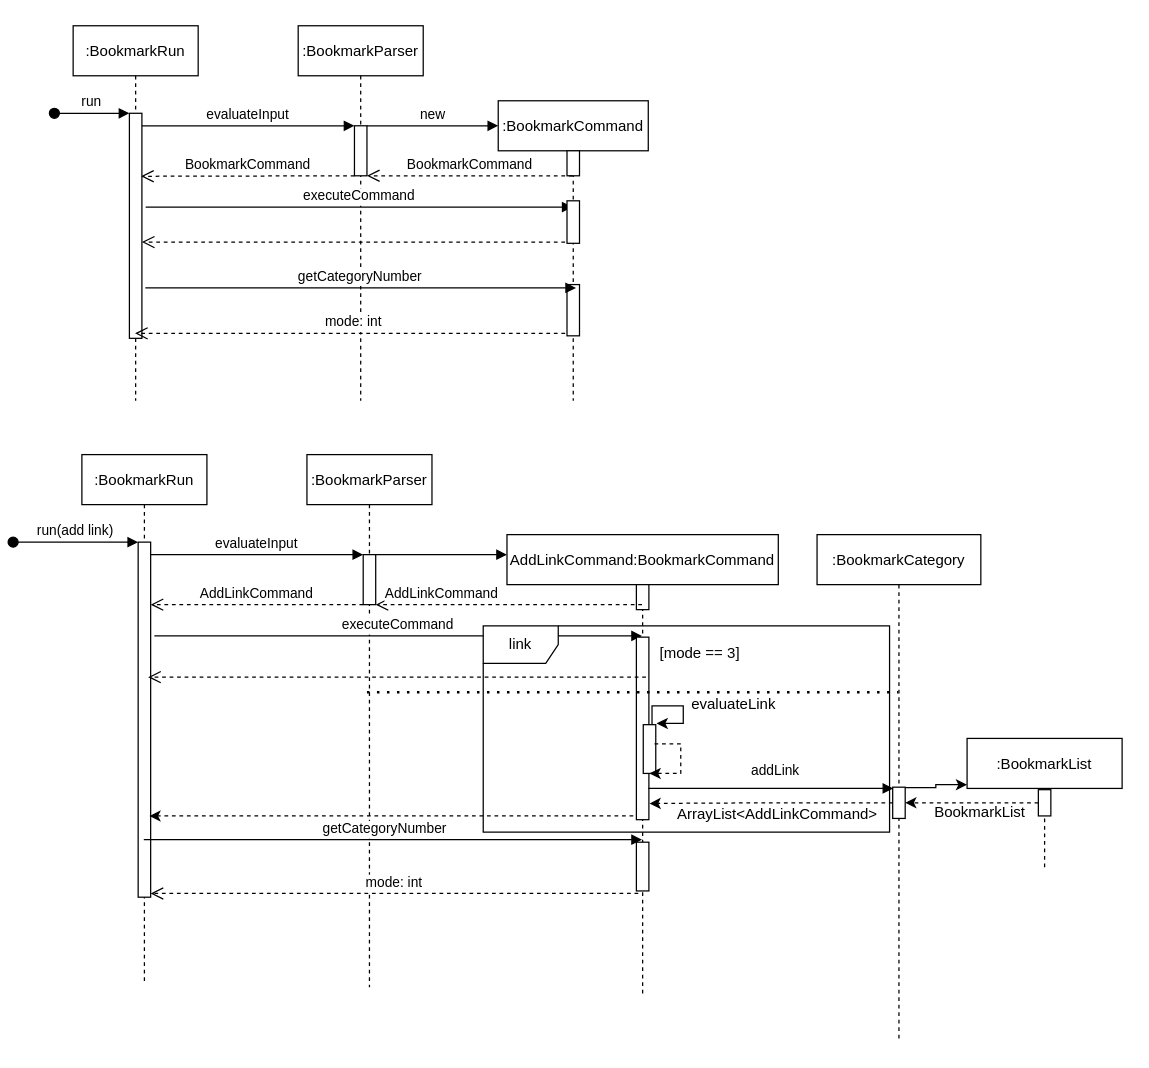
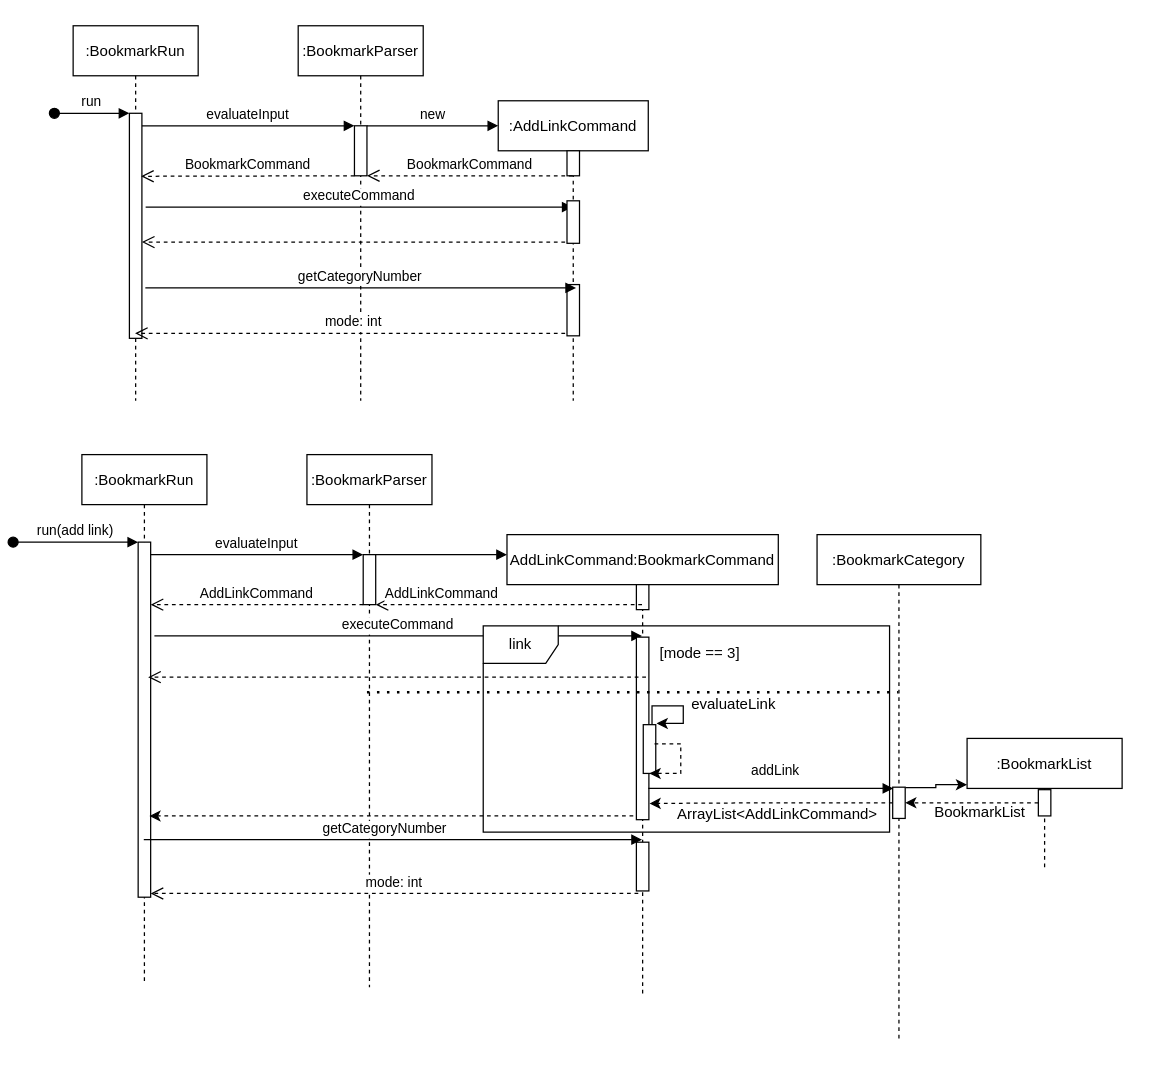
  <mxCell id="0" />
  <mxCell id="1" parent="0" />
  <mxCell id="2" value=":BookmarkRun" style="shape=umlLifeline;perimeter=lifelinePerimeter;container=1;collapsible=0;recursiveResize=0;rounded=0;shadow=0;strokeWidth=1;" parent="1" vertex="1"><mxGeometry x="20" y="20" width="100" height="300" as="geometry" /></mxCell>
  <mxCell id="3" value="" style="points=[];perimeter=orthogonalPerimeter;rounded=0;shadow=0;strokeWidth=1;" parent="2" vertex="1"><mxGeometry x="45" y="70" width="10" height="180" as="geometry" /></mxCell>
  <mxCell id="4" value="run" style="verticalAlign=bottom;startArrow=oval;endArrow=block;startSize=8;shadow=0;strokeWidth=1;" parent="2" target="3" edge="1"><mxGeometry relative="1" as="geometry"><mxPoint x="-15" y="70" as="sourcePoint" /></mxGeometry></mxCell>
  <mxCell id="5" value=":BookmarkParser" style="shape=umlLifeline;perimeter=lifelinePerimeter;container=1;collapsible=0;recursiveResize=0;rounded=0;shadow=0;strokeWidth=1;" parent="1" vertex="1"><mxGeometry x="200" y="20" width="100" height="300" as="geometry" /></mxCell>
  <mxCell id="6" value="" style="points=[];perimeter=orthogonalPerimeter;rounded=0;shadow=0;strokeWidth=1;" parent="5" vertex="1"><mxGeometry x="45" y="80" width="10" height="40" as="geometry" /></mxCell>
  <mxCell id="7" value="" style="verticalAlign=bottom;endArrow=open;dashed=1;endSize=8;shadow=0;strokeWidth=1;" parent="1" source="11" target="3" edge="1"><mxGeometry x="0.1" y="-67" relative="1" as="geometry"><mxPoint x="175" y="176" as="targetPoint" /><mxPoint x="243" y="230" as="sourcePoint" /><Array as="points"><mxPoint x="330" y="193" /><mxPoint x="230" y="193" /><mxPoint x="180" y="193" /></Array><mxPoint x="60" y="37" as="offset" /></mxGeometry></mxCell>
  <mxCell id="8" value="evaluateInput" style="verticalAlign=bottom;endArrow=block;entryX=0;entryY=0;shadow=0;strokeWidth=1;" parent="1" source="3" target="6" edge="1"><mxGeometry relative="1" as="geometry"><mxPoint x="175" y="100" as="sourcePoint" /></mxGeometry></mxCell>
  <mxCell id="9" value="mode: int" style="verticalAlign=bottom;endArrow=open;dashed=1;endSize=8;shadow=0;strokeWidth=1;" parent="1" source="11" target="2" edge="1"><mxGeometry relative="1" as="geometry"><mxPoint x="140" y="197" as="targetPoint" /><Array as="points"><mxPoint x="230" y="266" /><mxPoint x="200" y="266" /></Array></mxGeometry></mxCell>
  <mxCell id="10" value="executeCommand" style="verticalAlign=bottom;endArrow=block;shadow=0;strokeWidth=1;" edge="1" parent="1" target="11"><mxGeometry relative="1" as="geometry"><mxPoint x="78" y="165" as="sourcePoint" /><mxPoint x="210" y="160" as="targetPoint" /><Array as="points"><mxPoint x="180" y="165" /><mxPoint x="200" y="165" /></Array></mxGeometry></mxCell>
- <mxCell id="11" value=":BookmarkCommand" style="shape=umlLifeline;perimeter=lifelinePerimeter;container=1;collapsible=0;recursiveResize=0;rounded=0;shadow=0;strokeWidth=1;" vertex="1" parent="1"><mxGeometry x="360" y="80" width="120" height="240" as="geometry" /></mxCell>
+ <mxCell id="11" value=":AddLinkCommand" style="shape=umlLifeline;perimeter=lifelinePerimeter;container=1;collapsible=0;recursiveResize=0;rounded=0;shadow=0;strokeWidth=1;" vertex="1" parent="1"><mxGeometry x="360" y="80" width="120" height="240" as="geometry" /></mxCell>
  <mxCell id="12" value="" style="points=[];perimeter=orthogonalPerimeter;rounded=0;shadow=0;strokeWidth=1;" vertex="1" parent="11"><mxGeometry x="55" y="40" width="10" height="20" as="geometry" /></mxCell>
  <mxCell id="13" value="" style="points=[];perimeter=orthogonalPerimeter;rounded=0;shadow=0;strokeWidth=1;" vertex="1" parent="11"><mxGeometry x="55" y="80" width="10" height="34" as="geometry" /></mxCell>
  <mxCell id="14" value="" style="points=[];perimeter=orthogonalPerimeter;rounded=0;shadow=0;strokeWidth=1;" vertex="1" parent="11"><mxGeometry x="55" y="147" width="10" height="41" as="geometry" /></mxCell>
  <mxCell id="15" value="new" style="verticalAlign=bottom;endArrow=block;shadow=0;strokeWidth=1;" edge="1" parent="1"><mxGeometry relative="1" as="geometry"><mxPoint x="255" y="100" as="sourcePoint" /><mxPoint x="360" y="100" as="targetPoint" /></mxGeometry></mxCell>
  <mxCell id="16" value="BookmarkCommand" style="verticalAlign=bottom;endArrow=open;dashed=1;endSize=8;shadow=0;strokeWidth=1;" edge="1" parent="1" source="11" target="6"><mxGeometry relative="1" as="geometry"><mxPoint x="260" y="140" as="targetPoint" /><mxPoint x="410" y="140" as="sourcePoint" /><Array as="points"><mxPoint x="350" y="140" /></Array></mxGeometry></mxCell>
  <mxCell id="17" value="BookmarkCommand" style="verticalAlign=bottom;endArrow=open;dashed=1;endSize=8;exitX=0;exitY=0.95;shadow=0;strokeWidth=1;entryX=0.933;entryY=0.28;entryDx=0;entryDy=0;entryPerimeter=0;" edge="1" parent="1" target="3"><mxGeometry relative="1" as="geometry"><mxPoint x="80" y="140" as="targetPoint" /><mxPoint x="245" y="140" as="sourcePoint" /></mxGeometry></mxCell>
  <mxCell id="18" value="getCategoryNumber" style="verticalAlign=bottom;endArrow=block;shadow=0;strokeWidth=1;exitX=1;exitY=0.395;exitDx=0;exitDy=0;exitPerimeter=0;" edge="1" parent="1"><mxGeometry relative="1" as="geometry"><mxPoint x="77.75" y="229.72" as="sourcePoint" /><mxPoint x="422.25" y="229.67" as="targetPoint" /><Array as="points"><mxPoint x="182.75" y="229.67" /><mxPoint x="202.75" y="229.67" /></Array></mxGeometry></mxCell>
  <mxCell id="19" value=":BookmarkRun" style="shape=umlLifeline;perimeter=lifelinePerimeter;container=1;collapsible=0;recursiveResize=0;rounded=0;shadow=0;strokeWidth=1;" vertex="1" parent="1"><mxGeometry x="27" y="363" width="100" height="423" as="geometry" /></mxCell>
  <mxCell id="20" value="" style="points=[];perimeter=orthogonalPerimeter;rounded=0;shadow=0;strokeWidth=1;" vertex="1" parent="19"><mxGeometry x="45" y="70" width="10" height="284" as="geometry" /></mxCell>
  <mxCell id="21" value="run(add link)" style="verticalAlign=bottom;startArrow=oval;endArrow=block;startSize=8;shadow=0;strokeWidth=1;" edge="1" parent="19" target="20"><mxGeometry relative="1" as="geometry"><mxPoint x="-55" y="70" as="sourcePoint" /></mxGeometry></mxCell>
  <mxCell id="22" value=":BookmarkParser" style="shape=umlLifeline;perimeter=lifelinePerimeter;container=1;collapsible=0;recursiveResize=0;rounded=0;shadow=0;strokeWidth=1;" vertex="1" parent="1"><mxGeometry x="207" y="363" width="100" height="426" as="geometry" /></mxCell>
  <mxCell id="23" value="" style="points=[];perimeter=orthogonalPerimeter;rounded=0;shadow=0;strokeWidth=1;" vertex="1" parent="22"><mxGeometry x="45" y="80" width="10" height="40" as="geometry" /></mxCell>
  <mxCell id="24" value="evaluateInput" style="verticalAlign=bottom;endArrow=block;entryX=0;entryY=0;shadow=0;strokeWidth=1;" edge="1" parent="1" source="20" target="23"><mxGeometry relative="1" as="geometry"><mxPoint x="182" y="443" as="sourcePoint" /></mxGeometry></mxCell>
  <mxCell id="25" value="mode: int" style="verticalAlign=bottom;endArrow=open;dashed=1;endSize=8;shadow=0;strokeWidth=1;exitX=0.15;exitY=1.051;exitDx=0;exitDy=0;exitPerimeter=0;" edge="1" parent="1" source="30" target="20"><mxGeometry relative="1" as="geometry"><mxPoint x="77" y="697" as="targetPoint" /><Array as="points"><mxPoint x="322" y="714" /><mxPoint x="207" y="714" /></Array></mxGeometry></mxCell>
  <mxCell id="26" value="executeCommand" style="verticalAlign=bottom;endArrow=block;shadow=0;strokeWidth=1;" edge="1" parent="1" target="27"><mxGeometry relative="1" as="geometry"><mxPoint x="85" y="508" as="sourcePoint" /><mxPoint x="217" y="503" as="targetPoint" /><Array as="points"><mxPoint x="187" y="508" /><mxPoint x="207" y="508" /></Array></mxGeometry></mxCell>
  <mxCell id="27" value="AddLinkCommand:BookmarkCommand" style="shape=umlLifeline;perimeter=lifelinePerimeter;container=1;collapsible=0;recursiveResize=0;rounded=0;shadow=0;strokeWidth=1;" vertex="1" parent="1"><mxGeometry x="367" y="427" width="217" height="367" as="geometry" /></mxCell>
  <mxCell id="28" value="" style="points=[];perimeter=orthogonalPerimeter;rounded=0;shadow=0;strokeWidth=1;" vertex="1" parent="27"><mxGeometry x="103.5" y="40" width="10" height="20" as="geometry" /></mxCell>
  <mxCell id="29" value="" style="points=[];perimeter=orthogonalPerimeter;rounded=0;shadow=0;strokeWidth=1;" vertex="1" parent="27"><mxGeometry x="103.5" y="82" width="10" height="146" as="geometry" /></mxCell>
  <mxCell id="30" value="" style="points=[];perimeter=orthogonalPerimeter;rounded=0;shadow=0;strokeWidth=1;" vertex="1" parent="27"><mxGeometry x="103.5" y="246" width="10" height="39" as="geometry" /></mxCell>
  <mxCell id="31" value="" style="verticalAlign=bottom;endArrow=block;shadow=0;strokeWidth=1;" edge="1" parent="1"><mxGeometry relative="1" as="geometry"><mxPoint x="262" y="443" as="sourcePoint" /><mxPoint x="367" y="443" as="targetPoint" /></mxGeometry></mxCell>
  <mxCell id="32" value="AddLinkCommand" style="verticalAlign=bottom;endArrow=open;dashed=1;endSize=8;shadow=0;strokeWidth=1;" edge="1" parent="1"><mxGeometry x="0.502" relative="1" as="geometry"><mxPoint x="262" y="483" as="targetPoint" /><mxPoint x="475" y="483" as="sourcePoint" /><Array as="points"><mxPoint x="357" y="483" /></Array><mxPoint as="offset" /></mxGeometry></mxCell>
  <mxCell id="33" value="AddLinkCommand" style="verticalAlign=bottom;endArrow=open;dashed=1;endSize=8;exitX=0;exitY=0.95;shadow=0;strokeWidth=1;" edge="1" parent="1" target="20"><mxGeometry relative="1" as="geometry"><mxPoint x="87" y="483" as="targetPoint" /><mxPoint x="252" y="483" as="sourcePoint" /></mxGeometry></mxCell>
  <mxCell id="34" value="getCategoryNumber" style="verticalAlign=bottom;endArrow=block;shadow=0;strokeWidth=1;" edge="1" parent="1" source="19" target="27"><mxGeometry x="-0.03" relative="1" as="geometry"><mxPoint x="84.75" y="572.72" as="sourcePoint" /><mxPoint x="429.25" y="572.67" as="targetPoint" /><Array as="points"><mxPoint x="142" y="671" /><mxPoint x="265" y="671" /><mxPoint x="301" y="671" /></Array><mxPoint as="offset" /></mxGeometry></mxCell>
  <mxCell id="35" value=":BookmarkCategory" style="shape=umlLifeline;perimeter=lifelinePerimeter;container=1;collapsible=0;recursiveResize=0;rounded=0;shadow=0;strokeWidth=1;" vertex="1" parent="1"><mxGeometry x="615" y="427" width="131" height="405" as="geometry" /></mxCell>
  <mxCell id="36" value="" style="points=[];perimeter=orthogonalPerimeter;rounded=0;shadow=0;strokeWidth=1;" vertex="1" parent="35"><mxGeometry x="60.5" y="202" width="10" height="25" as="geometry" /></mxCell>
  <mxCell id="37" value="link" style="shape=umlFrame;whiteSpace=wrap;html=1;" vertex="1" parent="1"><mxGeometry x="348" y="500" width="325" height="165" as="geometry" /></mxCell>
  <mxCell id="38" value="" style="verticalAlign=bottom;endArrow=open;dashed=1;endSize=8;shadow=0;strokeWidth=1;" edge="1" parent="1"><mxGeometry relative="1" as="geometry"><mxPoint x="80.003" y="541" as="targetPoint" /><Array as="points"><mxPoint x="240.17" y="541" /><mxPoint x="210.17" y="541" /></Array><mxPoint x="478.17" y="541" as="sourcePoint" /></mxGeometry></mxCell>
  <mxCell id="39" value="[mode == 3]" style="text;html=1;strokeColor=none;fillColor=none;align=center;verticalAlign=middle;whiteSpace=wrap;rounded=0;" vertex="1" parent="1"><mxGeometry x="487" y="512" width="69" height="20" as="geometry" /></mxCell>
  <mxCell id="40" value="" style="points=[];perimeter=orthogonalPerimeter;rounded=0;shadow=0;strokeWidth=1;" vertex="1" parent="1"><mxGeometry x="476" y="579" width="10" height="39" as="geometry" /></mxCell>
  <mxCell id="41" style="edgeStyle=orthogonalEdgeStyle;rounded=0;orthogonalLoop=1;jettySize=auto;html=1;entryX=1.067;entryY=-0.026;entryDx=0;entryDy=0;entryPerimeter=0;" edge="1" parent="1" source="40" target="40"><mxGeometry relative="1" as="geometry"><Array as="points"><mxPoint x="483" y="564" /><mxPoint x="508" y="564" /><mxPoint x="508" y="578" /></Array></mxGeometry></mxCell>
  <mxCell id="42" value="" style="endArrow=none;dashed=1;html=1;dashPattern=1 3;strokeWidth=2;" edge="1" parent="1" target="35"><mxGeometry width="50" height="50" relative="1" as="geometry"><mxPoint x="255" y="553" as="sourcePoint" /><mxPoint x="325" y="553" as="targetPoint" /></mxGeometry></mxCell>
  <mxCell id="43" value="evaluateLink" style="text;html=1;align=center;verticalAlign=middle;resizable=0;points=[];autosize=1;" vertex="1" parent="1"><mxGeometry x="509" y="554" width="77" height="18" as="geometry" /></mxCell>
  <mxCell id="44" style="edgeStyle=orthogonalEdgeStyle;rounded=0;orthogonalLoop=1;jettySize=auto;html=1;exitX=0.9;exitY=0.393;exitDx=0;exitDy=0;exitPerimeter=0;dashed=1;" edge="1" parent="1" source="40"><mxGeometry relative="1" as="geometry"><mxPoint x="481" y="618" as="targetPoint" /><Array as="points"><mxPoint x="506" y="594" /><mxPoint x="506" y="618" /></Array></mxGeometry></mxCell>
  <mxCell id="45" value="addLink" style="verticalAlign=bottom;endArrow=block;shadow=0;strokeWidth=1;" edge="1" parent="1"><mxGeometry x="0.041" y="5" relative="1" as="geometry"><mxPoint x="480" y="630" as="sourcePoint" /><mxPoint x="676" y="630" as="targetPoint" /><Array as="points"><mxPoint x="582" y="630" /><mxPoint x="602" y="630" /></Array><mxPoint as="offset" /></mxGeometry></mxCell>
  <mxCell id="46" value=":BookmarkList" style="shape=umlLifeline;perimeter=lifelinePerimeter;container=1;collapsible=0;recursiveResize=0;rounded=0;shadow=0;strokeWidth=1;" vertex="1" parent="1"><mxGeometry x="735" y="590" width="124" height="105" as="geometry" /></mxCell>
  <mxCell id="47" value="" style="points=[];perimeter=orthogonalPerimeter;rounded=0;shadow=0;strokeWidth=1;" vertex="1" parent="46"><mxGeometry x="57" y="41" width="10" height="21" as="geometry" /></mxCell>
  <mxCell id="48" style="edgeStyle=orthogonalEdgeStyle;rounded=0;orthogonalLoop=1;jettySize=auto;html=1;exitX=1.017;exitY=0.012;exitDx=0;exitDy=0;exitPerimeter=0;" edge="1" parent="1" source="36"><mxGeometry relative="1" as="geometry"><mxPoint x="735" y="627" as="targetPoint" /><Array as="points"><mxPoint x="710" y="630" /><mxPoint x="710" y="627" /></Array></mxGeometry></mxCell>
  <mxCell id="49" style="edgeStyle=orthogonalEdgeStyle;rounded=0;orthogonalLoop=1;jettySize=auto;html=1;dashed=1;" edge="1" parent="1" source="47" target="36"><mxGeometry relative="1" as="geometry" /></mxCell>
  <mxCell id="50" value="BookmarkList" style="text;html=1;align=center;verticalAlign=middle;resizable=0;points=[];autosize=1;" vertex="1" parent="1"><mxGeometry x="703" y="640" width="83" height="18" as="geometry" /></mxCell>
  <mxCell id="51" style="edgeStyle=orthogonalEdgeStyle;rounded=0;orthogonalLoop=1;jettySize=auto;html=1;dashed=1;entryX=1.05;entryY=0.911;entryDx=0;entryDy=0;entryPerimeter=0;" edge="1" parent="1" source="36" target="29"><mxGeometry relative="1" as="geometry" /></mxCell>
  <mxCell id="52" value="ArrayList&amp;lt;AddLinkCommand&amp;gt;" style="text;html=1;align=center;verticalAlign=middle;resizable=0;points=[];autosize=1;" vertex="1" parent="1"><mxGeometry x="496" y="642" width="174" height="18" as="geometry" /></mxCell>
  <mxCell id="53" style="edgeStyle=orthogonalEdgeStyle;rounded=0;orthogonalLoop=1;jettySize=auto;html=1;dashed=1;exitX=-0.25;exitY=0.979;exitDx=0;exitDy=0;exitPerimeter=0;" edge="1" parent="1" source="29"><mxGeometry relative="1" as="geometry"><mxPoint x="366" y="640" as="sourcePoint" /><mxPoint x="81" y="652" as="targetPoint" /><Array as="points"><mxPoint x="81" y="652" /></Array></mxGeometry></mxCell>
